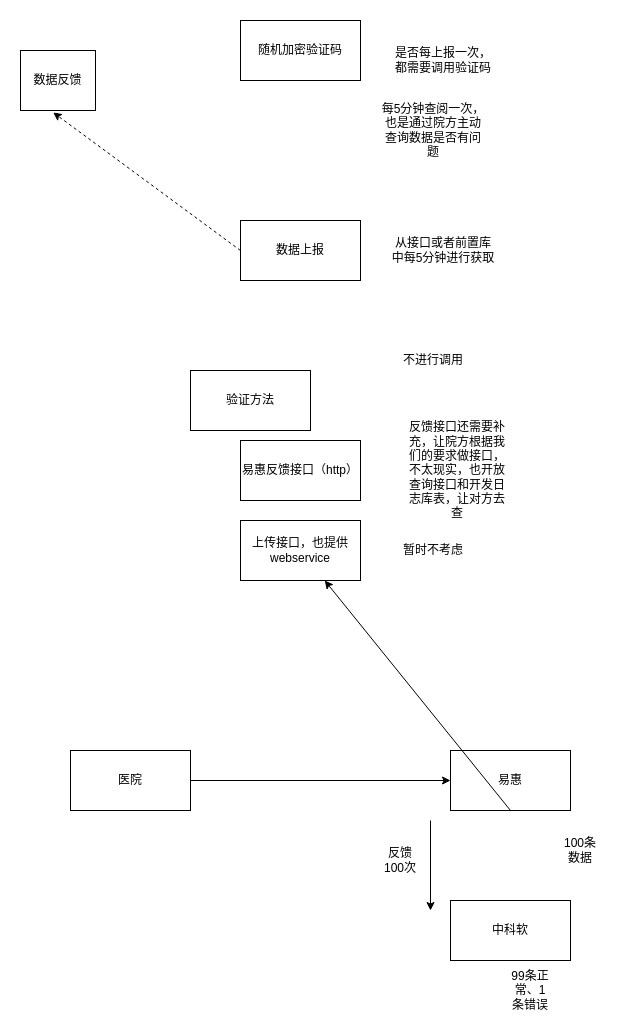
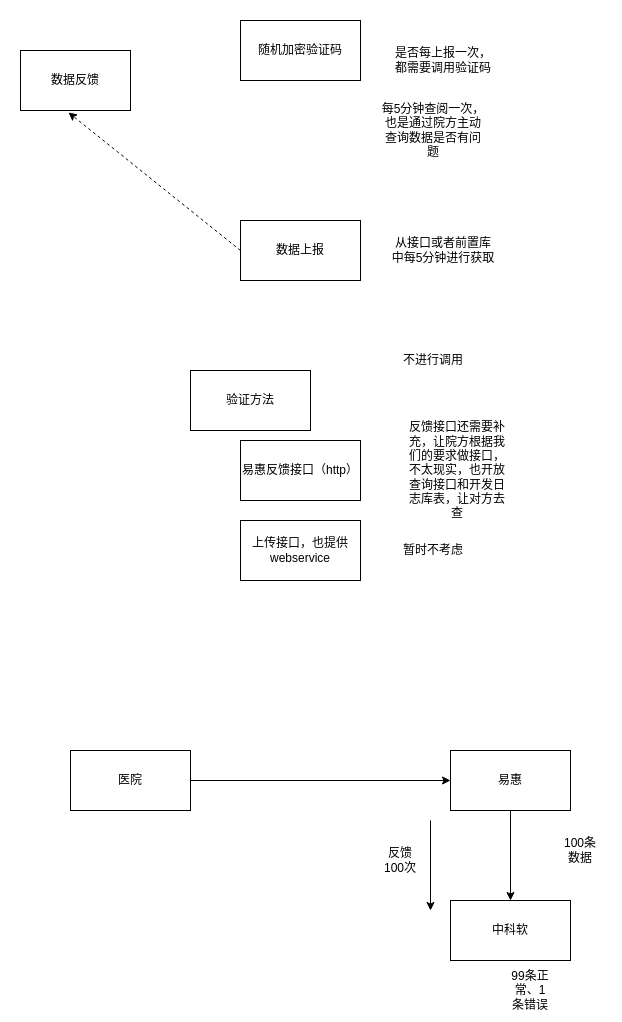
  <mxCell id="0" />
  <mxCell id="1" parent="0" />
  <mxCell id="2" value="随机加密验证码" style="rounded=0;whiteSpace=wrap;html=1;" vertex="1" parent="1"><mxGeometry x="240" y="20" width="120" height="60" as="geometry" /></mxCell>
- <mxCell id="3" value="数据反馈" style="rounded=0;whiteSpace=wrap;html=1;" vertex="1" parent="1"><mxGeometry x="20" y="50" width="75" height="60" as="geometry" /></mxCell>
+ <mxCell id="3" value="数据反馈" style="rounded=0;whiteSpace=wrap;html=1;" vertex="1" parent="1"><mxGeometry x="20" y="50" width="110" height="60" as="geometry" /></mxCell>
  <mxCell id="4" value="数据上报" style="rounded=0;whiteSpace=wrap;html=1;" vertex="1" parent="1"><mxGeometry x="240" y="220" width="120" height="60" as="geometry" /></mxCell>
  <mxCell id="5" value="验证方法" style="rounded=0;whiteSpace=wrap;html=1;" vertex="1" parent="1"><mxGeometry x="190" y="370" width="120" height="60" as="geometry" /></mxCell>
  <mxCell id="6" value="从接口或者前置库中每5分钟进行获取" style="text;html=1;strokeColor=none;fillColor=none;align=center;verticalAlign=middle;whiteSpace=wrap;rounded=0;" vertex="1" parent="1"><mxGeometry x="390" y="240" width="106" height="20" as="geometry" /></mxCell>
  <mxCell id="7" value="每5分钟查阅一次，也是通过院方主动查询数据是否有问题" style="text;html=1;strokeColor=none;fillColor=none;align=center;verticalAlign=middle;whiteSpace=wrap;rounded=0;" vertex="1" parent="1"><mxGeometry x="380" y="120" width="106" height="20" as="geometry" /></mxCell>
  <mxCell id="8" value="是否每上报一次，都需要调用验证码" style="text;html=1;strokeColor=none;fillColor=none;align=center;verticalAlign=middle;whiteSpace=wrap;rounded=0;" vertex="1" parent="1"><mxGeometry x="390" y="50" width="106" height="20" as="geometry" /></mxCell>
  <mxCell id="9" value="" style="endArrow=classic;html=1;exitX=0;exitY=0.5;exitDx=0;exitDy=0;entryX=0.436;entryY=1.033;entryDx=0;entryDy=0;entryPerimeter=0;dashed=1;" edge="1" parent="1" source="4" target="3"><mxGeometry width="50" height="50" relative="1" as="geometry"><mxPoint x="380" y="300" as="sourcePoint" /><mxPoint x="60" y="210" as="targetPoint" /></mxGeometry></mxCell>
  <mxCell id="10" value="不进行调用" style="text;html=1;strokeColor=none;fillColor=none;align=center;verticalAlign=middle;whiteSpace=wrap;rounded=0;" vertex="1" parent="1"><mxGeometry x="380" y="350" width="106" height="20" as="geometry" /></mxCell>
  <mxCell id="11" value="易惠反馈接口（http）" style="rounded=0;whiteSpace=wrap;html=1;" vertex="1" parent="1"><mxGeometry x="240" y="440" width="120" height="60" as="geometry" /></mxCell>
  <mxCell id="12" value="反馈接口还需要补充，让院方根据我们的要求做接口，不太现实，也开放查询接口和开发日志库表，让对方去查" style="text;html=1;strokeColor=none;fillColor=none;align=center;verticalAlign=middle;whiteSpace=wrap;rounded=0;" vertex="1" parent="1"><mxGeometry x="404" y="460" width="106" height="20" as="geometry" /></mxCell>
  <mxCell id="13" value="上传接口，也提供webservice" style="rounded=0;whiteSpace=wrap;html=1;" vertex="1" parent="1"><mxGeometry x="240" y="520" width="120" height="60" as="geometry" /></mxCell>
  <mxCell id="14" value="暂时不考虑" style="text;html=1;strokeColor=none;fillColor=none;align=center;verticalAlign=middle;whiteSpace=wrap;rounded=0;" vertex="1" parent="1"><mxGeometry x="380" y="540" width="106" height="20" as="geometry" /></mxCell>
  <mxCell id="15" value="医院" style="rounded=0;whiteSpace=wrap;html=1;" vertex="1" parent="1"><mxGeometry x="70" y="750" width="120" height="60" as="geometry" /></mxCell>
  <mxCell id="16" value="" style="endArrow=classic;html=1;exitX=1;exitY=0.5;exitDx=0;exitDy=0;entryX=0;entryY=0.5;entryDx=0;entryDy=0;" edge="1" parent="1" source="15" target="17"><mxGeometry width="50" height="50" relative="1" as="geometry"><mxPoint x="380" y="980" as="sourcePoint" /><mxPoint x="430" y="930" as="targetPoint" /></mxGeometry></mxCell>
  <mxCell id="17" value="易惠" style="rounded=0;whiteSpace=wrap;html=1;" vertex="1" parent="1"><mxGeometry x="450" y="750" width="120" height="60" as="geometry" /></mxCell>
  <mxCell id="18" value="中科软" style="rounded=0;whiteSpace=wrap;html=1;" vertex="1" parent="1"><mxGeometry x="450" y="900" width="120" height="60" as="geometry" /></mxCell>
- <mxCell id="19" value="" style="endArrow=classic;html=1;exitX=0.5;exitY=1;exitDx=0;exitDy=0;" edge="1" parent="1" source="17" target="13"><mxGeometry width="50" height="50" relative="1" as="geometry"><mxPoint x="380" y="980" as="sourcePoint" /><mxPoint x="430" y="930" as="targetPoint" /></mxGeometry></mxCell>
+ <mxCell id="19" value="" style="endArrow=classic;html=1;exitX=0.5;exitY=1;exitDx=0;exitDy=0;entryX=0.5;entryY=0;entryDx=0;entryDy=0;" edge="1" parent="1" source="17" target="18"><mxGeometry width="50" height="50" relative="1" as="geometry"><mxPoint x="380" y="980" as="sourcePoint" /><mxPoint x="430" y="930" as="targetPoint" /></mxGeometry></mxCell>
  <mxCell id="20" value="100条数据" style="text;html=1;strokeColor=none;fillColor=none;align=center;verticalAlign=middle;whiteSpace=wrap;rounded=0;" vertex="1" parent="1"><mxGeometry x="560" y="840" width="40" height="20" as="geometry" /></mxCell>
  <mxCell id="21" value="99条正常、1条错误" style="text;html=1;strokeColor=none;fillColor=none;align=center;verticalAlign=middle;whiteSpace=wrap;rounded=0;" vertex="1" parent="1"><mxGeometry x="510" y="980" width="40" height="20" as="geometry" /></mxCell>
  <mxCell id="22" value="" style="endArrow=classic;html=1;" edge="1" parent="1"><mxGeometry width="50" height="50" relative="1" as="geometry"><mxPoint x="430" y="820" as="sourcePoint" /><mxPoint x="430" y="910" as="targetPoint" /></mxGeometry></mxCell>
  <mxCell id="23" value="反馈 100次" style="text;html=1;strokeColor=none;fillColor=none;align=center;verticalAlign=middle;whiteSpace=wrap;rounded=0;" vertex="1" parent="1"><mxGeometry x="380" y="850" width="40" height="20" as="geometry" /></mxCell>
